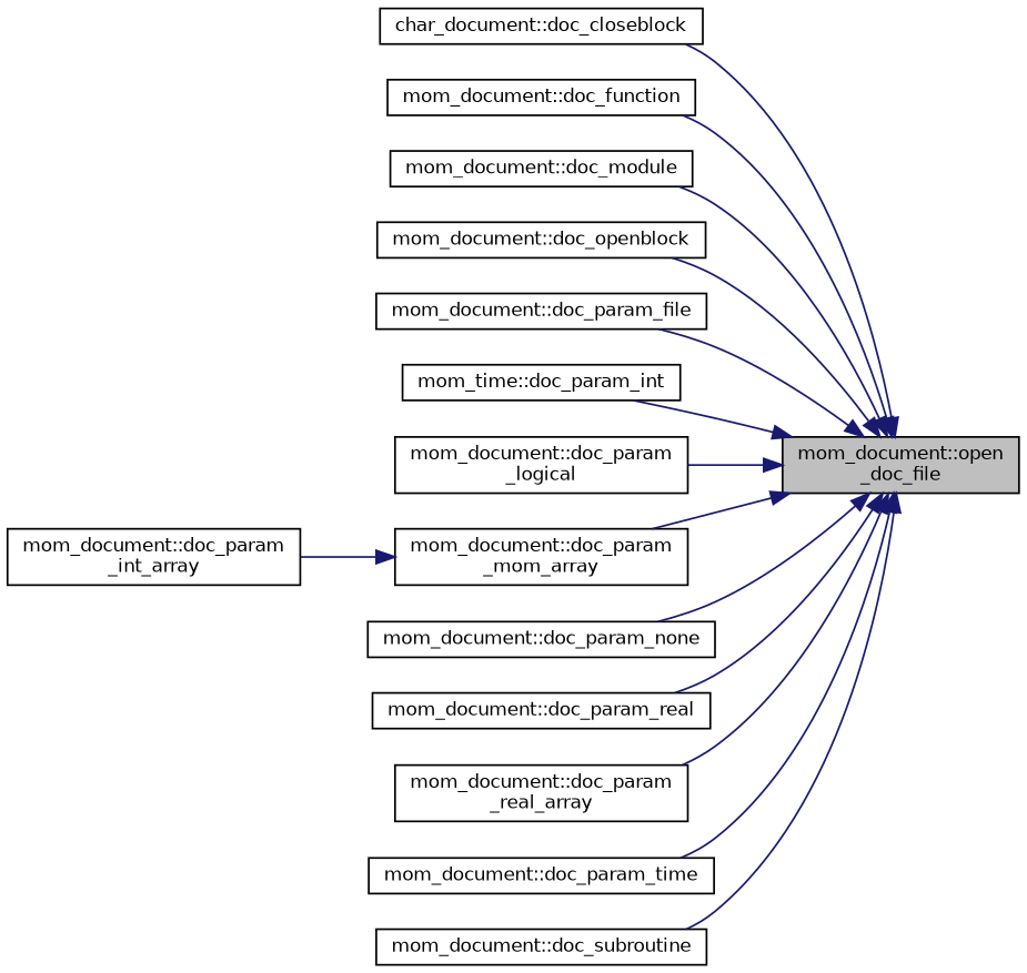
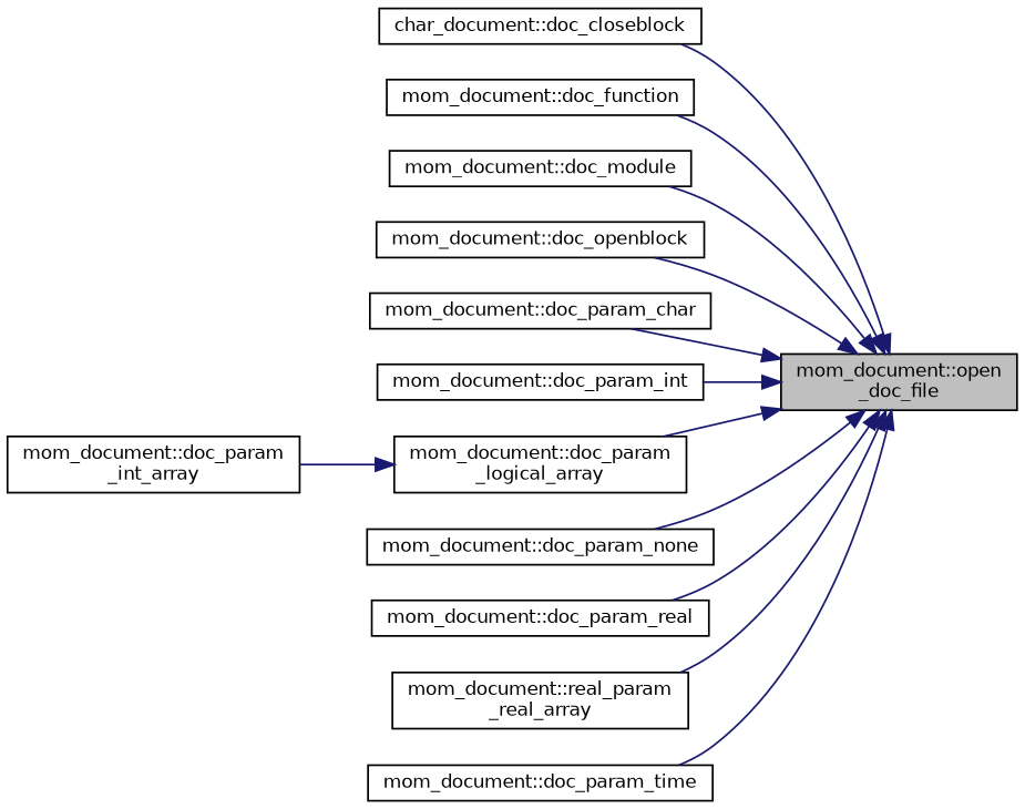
  digraph {
    rankdir=RL
    node [color=black fillcolor=white fontname=Helvetica fontsize=10 shape=record style=filled]
    edge [color=midnightblue dir=back fontname=Helvetica fontsize=10 labelfontname=Helvetica labelfontsize=10 style=solid]
    n1 [fillcolor=grey75 fontcolor=black height=0.2 label="mom_document::open\l_doc_file" width=0.4]
    n2 [height=0.2 label="char_document::doc_closeblock" width=0.4]
    n3 [height=0.2 label="mom_document::doc_function" width=0.4]
    n4 [height=0.2 label="mom_document::doc_module" width=0.4]
    n5 [height=0.2 label="mom_document::doc_openblock" width=0.4]
-   n6 [height=0.2 label="mom_document::doc_param_file" width=0.4]
-   n7 [height=0.2 label="mom_time::doc_param_int" width=0.4]
-   n8 [height=0.2 label="mom_document::doc_param\l_logical" width=0.4]
-   n9 [height=0.2 label="mom_document::doc_param\l_mom_array" width=0.4]
+   n6 [height=0.2 label="mom_document::doc_param_char" width=0.4]
+   n7 [height=0.2 label="mom_document::doc_param_int" width=0.4]
+   n9 [height=0.2 label="mom_document::doc_param\l_logical_array" width=0.4]
    n10 [height=0.2 label="mom_document::doc_param_none" width=0.4]
    n11 [height=0.2 label="mom_document::doc_param_real" width=0.4]
-   n12 [height=0.2 label="mom_document::doc_param\l_real_array" width=0.4]
+   n12 [height=0.2 label="mom_document::real_param\l_real_array" width=0.4]
    n13 [height=0.2 label="mom_document::doc_param_time" width=0.4]
-   n14 [height=0.2 label="mom_document::doc_subroutine" width=0.4]
    n15 [height=0.2 label="mom_document::doc_param\l_int_array" width=0.4]
    n1 -> n2
    n1 -> n3
    n1 -> n4
    n1 -> n5
    n1 -> n6
    n1 -> n7
-   n1 -> n8
    n1 -> n9
    n1 -> n10
    n1 -> n11
    n1 -> n12
    n1 -> n13
-   n1 -> n14
    n9 -> n15
  }
